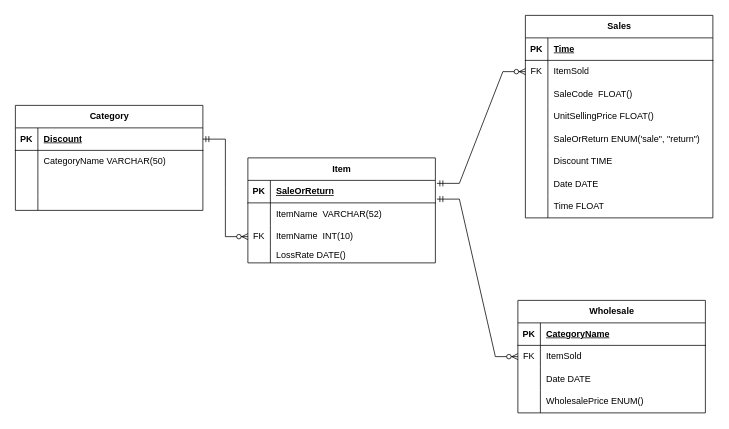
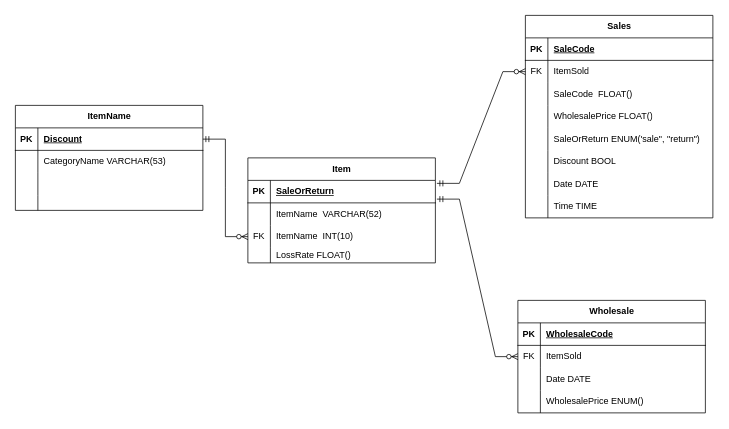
  <mxCell id="0" />
  <mxCell id="1" parent="0" />
  <mxCell id="2" value="Item" style="shape=table;startSize=30;container=1;collapsible=1;childLayout=tableLayout;fixedRows=1;rowLines=0;fontStyle=1;align=center;resizeLast=1;html=1;" parent="1" vertex="1"><mxGeometry x="330" y="210" width="250" height="140" as="geometry" /></mxCell>
  <mxCell id="3" value="" style="shape=tableRow;horizontal=0;startSize=0;swimlaneHead=0;swimlaneBody=0;fillColor=none;collapsible=0;dropTarget=0;points=[[0,0.5],[1,0.5]];portConstraint=eastwest;top=0;left=0;right=0;bottom=1;" parent="2" vertex="1"><mxGeometry y="30" width="250" height="30" as="geometry" /></mxCell>
  <mxCell id="4" value="PK" style="shape=partialRectangle;connectable=0;fillColor=none;top=0;left=0;bottom=0;right=0;fontStyle=1;overflow=hidden;whiteSpace=wrap;html=1;" parent="3" vertex="1"><mxGeometry width="30" height="30" as="geometry"><mxRectangle width="30" height="30" as="alternateBounds" /></mxGeometry></mxCell>
  <mxCell id="5" value="SaleOrReturn" style="shape=partialRectangle;connectable=0;fillColor=none;top=0;left=0;bottom=0;right=0;align=left;spacingLeft=6;fontStyle=5;overflow=hidden;whiteSpace=wrap;html=1;" parent="3" vertex="1"><mxGeometry x="30" width="220" height="30" as="geometry"><mxRectangle width="220" height="30" as="alternateBounds" /></mxGeometry></mxCell>
  <mxCell id="6" value="" style="shape=tableRow;horizontal=0;startSize=0;swimlaneHead=0;swimlaneBody=0;fillColor=none;collapsible=0;dropTarget=0;points=[[0,0.5],[1,0.5]];portConstraint=eastwest;top=0;left=0;right=0;bottom=0;" parent="2" vertex="1"><mxGeometry y="60" width="250" height="30" as="geometry" /></mxCell>
  <mxCell id="7" value="" style="shape=partialRectangle;connectable=0;fillColor=none;top=0;left=0;bottom=0;right=0;editable=1;overflow=hidden;whiteSpace=wrap;html=1;" parent="6" vertex="1"><mxGeometry width="30" height="30" as="geometry"><mxRectangle width="30" height="30" as="alternateBounds" /></mxGeometry></mxCell>
  <mxCell id="8" value="ItemName&amp;nbsp; VARCHAR(52)" style="shape=partialRectangle;connectable=0;fillColor=none;top=0;left=0;bottom=0;right=0;align=left;spacingLeft=6;overflow=hidden;whiteSpace=wrap;html=1;" parent="6" vertex="1"><mxGeometry x="30" width="220" height="30" as="geometry"><mxRectangle width="220" height="30" as="alternateBounds" /></mxGeometry></mxCell>
  <mxCell id="9" value="" style="shape=tableRow;horizontal=0;startSize=0;swimlaneHead=0;swimlaneBody=0;fillColor=none;collapsible=0;dropTarget=0;points=[[0,0.5],[1,0.5]];portConstraint=eastwest;top=0;left=0;right=0;bottom=0;" parent="2" vertex="1"><mxGeometry y="90" width="250" height="30" as="geometry" /></mxCell>
  <mxCell id="10" value="FK" style="shape=partialRectangle;connectable=0;fillColor=none;top=0;left=0;bottom=0;right=0;editable=1;overflow=hidden;whiteSpace=wrap;html=1;" parent="9" vertex="1"><mxGeometry width="30" height="30" as="geometry"><mxRectangle width="30" height="30" as="alternateBounds" /></mxGeometry></mxCell>
  <mxCell id="11" value="ItemName&amp;nbsp; INT(10)" style="shape=partialRectangle;connectable=0;fillColor=none;top=0;left=0;bottom=0;right=0;align=left;spacingLeft=6;overflow=hidden;whiteSpace=wrap;html=1;" parent="9" vertex="1"><mxGeometry x="30" width="220" height="30" as="geometry"><mxRectangle width="220" height="30" as="alternateBounds" /></mxGeometry></mxCell>
  <mxCell id="12" value="" style="shape=tableRow;horizontal=0;startSize=0;swimlaneHead=0;swimlaneBody=0;fillColor=none;collapsible=0;dropTarget=0;points=[[0,0.5],[1,0.5]];portConstraint=eastwest;top=0;left=0;right=0;bottom=0;" parent="2" vertex="1"><mxGeometry y="120" width="250" height="20" as="geometry" /></mxCell>
  <mxCell id="13" value="" style="shape=partialRectangle;connectable=0;fillColor=none;top=0;left=0;bottom=0;right=0;editable=1;overflow=hidden;whiteSpace=wrap;html=1;" parent="12" vertex="1"><mxGeometry width="30" height="20" as="geometry"><mxRectangle width="30" height="20" as="alternateBounds" /></mxGeometry></mxCell>
- <mxCell id="14" value="LossRate DATE()" style="shape=partialRectangle;connectable=0;fillColor=none;top=0;left=0;bottom=0;right=0;align=left;spacingLeft=6;overflow=hidden;whiteSpace=wrap;html=1;" parent="12" vertex="1"><mxGeometry x="30" width="220" height="20" as="geometry"><mxRectangle width="220" height="20" as="alternateBounds" /></mxGeometry></mxCell>
- <mxCell id="15" value="Category" style="shape=table;startSize=30;container=1;collapsible=1;childLayout=tableLayout;fixedRows=1;rowLines=0;fontStyle=1;align=center;resizeLast=1;html=1;" parent="1" vertex="1"><mxGeometry x="20" y="140" width="250" height="140" as="geometry" /></mxCell>
+ <mxCell id="14" value="LossRate FLOAT()" style="shape=partialRectangle;connectable=0;fillColor=none;top=0;left=0;bottom=0;right=0;align=left;spacingLeft=6;overflow=hidden;whiteSpace=wrap;html=1;" parent="12" vertex="1"><mxGeometry x="30" width="220" height="20" as="geometry"><mxRectangle width="220" height="20" as="alternateBounds" /></mxGeometry></mxCell>
+ <mxCell id="15" value="ItemName" style="shape=table;startSize=30;container=1;collapsible=1;childLayout=tableLayout;fixedRows=1;rowLines=0;fontStyle=1;align=center;resizeLast=1;html=1;" parent="1" vertex="1"><mxGeometry x="20" y="140" width="250" height="140" as="geometry" /></mxCell>
  <mxCell id="16" value="" style="shape=tableRow;horizontal=0;startSize=0;swimlaneHead=0;swimlaneBody=0;fillColor=none;collapsible=0;dropTarget=0;points=[[0,0.5],[1,0.5]];portConstraint=eastwest;top=0;left=0;right=0;bottom=1;" parent="15" vertex="1"><mxGeometry y="30" width="250" height="30" as="geometry" /></mxCell>
  <mxCell id="17" value="PK" style="shape=partialRectangle;connectable=0;fillColor=none;top=0;left=0;bottom=0;right=0;fontStyle=1;overflow=hidden;whiteSpace=wrap;html=1;" parent="16" vertex="1"><mxGeometry width="30" height="30" as="geometry"><mxRectangle width="30" height="30" as="alternateBounds" /></mxGeometry></mxCell>
  <mxCell id="18" value="Discount" style="shape=partialRectangle;connectable=0;fillColor=none;top=0;left=0;bottom=0;right=0;align=left;spacingLeft=6;fontStyle=5;overflow=hidden;whiteSpace=wrap;html=1;" parent="16" vertex="1"><mxGeometry x="30" width="220" height="30" as="geometry"><mxRectangle width="220" height="30" as="alternateBounds" /></mxGeometry></mxCell>
  <mxCell id="19" value="" style="shape=tableRow;horizontal=0;startSize=0;swimlaneHead=0;swimlaneBody=0;fillColor=none;collapsible=0;dropTarget=0;points=[[0,0.5],[1,0.5]];portConstraint=eastwest;top=0;left=0;right=0;bottom=0;" parent="15" vertex="1"><mxGeometry y="60" width="250" height="30" as="geometry" /></mxCell>
  <mxCell id="20" value="" style="shape=partialRectangle;connectable=0;fillColor=none;top=0;left=0;bottom=0;right=0;editable=1;overflow=hidden;whiteSpace=wrap;html=1;" parent="19" vertex="1"><mxGeometry width="30" height="30" as="geometry"><mxRectangle width="30" height="30" as="alternateBounds" /></mxGeometry></mxCell>
- <mxCell id="21" value="CategoryName VARCHAR(50)" style="shape=partialRectangle;connectable=0;fillColor=none;top=0;left=0;bottom=0;right=0;align=left;spacingLeft=6;overflow=hidden;whiteSpace=wrap;html=1;" parent="19" vertex="1"><mxGeometry x="30" width="220" height="30" as="geometry"><mxRectangle width="220" height="30" as="alternateBounds" /></mxGeometry></mxCell>
+ <mxCell id="21" value="CategoryName VARCHAR(53)" style="shape=partialRectangle;connectable=0;fillColor=none;top=0;left=0;bottom=0;right=0;align=left;spacingLeft=6;overflow=hidden;whiteSpace=wrap;html=1;" parent="19" vertex="1"><mxGeometry x="30" width="220" height="30" as="geometry"><mxRectangle width="220" height="30" as="alternateBounds" /></mxGeometry></mxCell>
  <mxCell id="22" value="" style="shape=tableRow;horizontal=0;startSize=0;swimlaneHead=0;swimlaneBody=0;fillColor=none;collapsible=0;dropTarget=0;points=[[0,0.5],[1,0.5]];portConstraint=eastwest;top=0;left=0;right=0;bottom=0;" parent="15" vertex="1"><mxGeometry y="90" width="250" height="30" as="geometry" /></mxCell>
  <mxCell id="23" value="" style="shape=partialRectangle;connectable=0;fillColor=none;top=0;left=0;bottom=0;right=0;editable=1;overflow=hidden;whiteSpace=wrap;html=1;" parent="22" vertex="1"><mxGeometry width="30" height="30" as="geometry"><mxRectangle width="30" height="30" as="alternateBounds" /></mxGeometry></mxCell>
  <mxCell id="24" value="" style="shape=partialRectangle;connectable=0;fillColor=none;top=0;left=0;bottom=0;right=0;align=left;spacingLeft=6;overflow=hidden;whiteSpace=wrap;html=1;" parent="22" vertex="1"><mxGeometry x="30" width="220" height="30" as="geometry"><mxRectangle width="220" height="30" as="alternateBounds" /></mxGeometry></mxCell>
  <mxCell id="25" value="" style="shape=tableRow;horizontal=0;startSize=0;swimlaneHead=0;swimlaneBody=0;fillColor=none;collapsible=0;dropTarget=0;points=[[0,0.5],[1,0.5]];portConstraint=eastwest;top=0;left=0;right=0;bottom=0;" parent="15" vertex="1"><mxGeometry y="120" width="250" height="20" as="geometry" /></mxCell>
  <mxCell id="26" value="" style="shape=partialRectangle;connectable=0;fillColor=none;top=0;left=0;bottom=0;right=0;editable=1;overflow=hidden;whiteSpace=wrap;html=1;" parent="25" vertex="1"><mxGeometry width="30" height="20" as="geometry"><mxRectangle width="30" height="20" as="alternateBounds" /></mxGeometry></mxCell>
  <mxCell id="27" value="" style="shape=partialRectangle;connectable=0;fillColor=none;top=0;left=0;bottom=0;right=0;align=left;spacingLeft=6;overflow=hidden;whiteSpace=wrap;html=1;" parent="25" vertex="1"><mxGeometry x="30" width="220" height="20" as="geometry"><mxRectangle width="220" height="20" as="alternateBounds" /></mxGeometry></mxCell>
  <mxCell id="28" value="Sales" style="shape=table;startSize=30;container=1;collapsible=1;childLayout=tableLayout;fixedRows=1;rowLines=0;fontStyle=1;align=center;resizeLast=1;html=1;" parent="1" vertex="1"><mxGeometry x="700" width="250" height="270" as="geometry" y="20" /></mxCell>
  <mxCell id="29" value="" style="shape=tableRow;horizontal=0;startSize=0;swimlaneHead=0;swimlaneBody=0;fillColor=none;collapsible=0;dropTarget=0;points=[[0,0.5],[1,0.5]];portConstraint=eastwest;top=0;left=0;right=0;bottom=1;" parent="28" vertex="1"><mxGeometry y="30" width="250" height="30" as="geometry" /></mxCell>
  <mxCell id="30" value="PK" style="shape=partialRectangle;connectable=0;fillColor=none;top=0;left=0;bottom=0;right=0;fontStyle=1;overflow=hidden;whiteSpace=wrap;html=1;" parent="29" vertex="1"><mxGeometry width="30" height="30" as="geometry"><mxRectangle width="30" height="30" as="alternateBounds" /></mxGeometry></mxCell>
- <mxCell id="31" value="Time" style="shape=partialRectangle;connectable=0;fillColor=none;top=0;left=0;bottom=0;right=0;align=left;spacingLeft=6;fontStyle=5;overflow=hidden;whiteSpace=wrap;html=1;" parent="29" vertex="1"><mxGeometry x="30" width="220" height="30" as="geometry"><mxRectangle width="220" height="30" as="alternateBounds" /></mxGeometry></mxCell>
+ <mxCell id="31" value="SaleCode" style="shape=partialRectangle;connectable=0;fillColor=none;top=0;left=0;bottom=0;right=0;align=left;spacingLeft=6;fontStyle=5;overflow=hidden;whiteSpace=wrap;html=1;" parent="29" vertex="1"><mxGeometry x="30" width="220" height="30" as="geometry"><mxRectangle width="220" height="30" as="alternateBounds" /></mxGeometry></mxCell>
  <mxCell id="32" value="" style="shape=tableRow;horizontal=0;startSize=0;swimlaneHead=0;swimlaneBody=0;fillColor=none;collapsible=0;dropTarget=0;points=[[0,0.5],[1,0.5]];portConstraint=eastwest;top=0;left=0;right=0;bottom=0;" parent="28" vertex="1"><mxGeometry y="60" width="250" height="30" as="geometry" /></mxCell>
  <mxCell id="33" value="FK" style="shape=partialRectangle;connectable=0;fillColor=none;top=0;left=0;bottom=0;right=0;editable=1;overflow=hidden;whiteSpace=wrap;html=1;" parent="32" vertex="1"><mxGeometry width="30" height="30" as="geometry"><mxRectangle width="30" height="30" as="alternateBounds" /></mxGeometry></mxCell>
  <mxCell id="34" value="ItemSold" style="shape=partialRectangle;connectable=0;fillColor=none;top=0;left=0;bottom=0;right=0;align=left;spacingLeft=6;overflow=hidden;whiteSpace=wrap;html=1;" parent="32" vertex="1"><mxGeometry x="30" width="220" height="30" as="geometry"><mxRectangle width="220" height="30" as="alternateBounds" /></mxGeometry></mxCell>
  <mxCell id="35" value="" style="shape=tableRow;horizontal=0;startSize=0;swimlaneHead=0;swimlaneBody=0;fillColor=none;collapsible=0;dropTarget=0;points=[[0,0.5],[1,0.5]];portConstraint=eastwest;top=0;left=0;right=0;bottom=0;" parent="28" vertex="1"><mxGeometry y="90" width="250" height="30" as="geometry" /></mxCell>
  <mxCell id="36" value="" style="shape=partialRectangle;connectable=0;fillColor=none;top=0;left=0;bottom=0;right=0;editable=1;overflow=hidden;whiteSpace=wrap;html=1;" parent="35" vertex="1"><mxGeometry width="30" height="30" as="geometry"><mxRectangle width="30" height="30" as="alternateBounds" /></mxGeometry></mxCell>
  <mxCell id="37" value="SaleCode&amp;nbsp; FLOAT()" style="shape=partialRectangle;connectable=0;fillColor=none;top=0;left=0;bottom=0;right=0;align=left;spacingLeft=6;overflow=hidden;whiteSpace=wrap;html=1;" parent="35" vertex="1"><mxGeometry x="30" width="220" height="30" as="geometry"><mxRectangle width="220" height="30" as="alternateBounds" /></mxGeometry></mxCell>
  <mxCell id="38" value="" style="shape=tableRow;horizontal=0;startSize=0;swimlaneHead=0;swimlaneBody=0;fillColor=none;collapsible=0;dropTarget=0;points=[[0,0.5],[1,0.5]];portConstraint=eastwest;top=0;left=0;right=0;bottom=0;" parent="28" vertex="1"><mxGeometry y="120" width="250" height="30" as="geometry" /></mxCell>
  <mxCell id="39" value="" style="shape=partialRectangle;connectable=0;fillColor=none;top=0;left=0;bottom=0;right=0;editable=1;overflow=hidden;whiteSpace=wrap;html=1;" parent="38" vertex="1"><mxGeometry width="30" height="30" as="geometry"><mxRectangle width="30" height="30" as="alternateBounds" /></mxGeometry></mxCell>
- <mxCell id="40" value="UnitSellingPrice FLOAT()" style="shape=partialRectangle;connectable=0;fillColor=none;top=0;left=0;bottom=0;right=0;align=left;spacingLeft=6;overflow=hidden;whiteSpace=wrap;html=1;" parent="38" vertex="1"><mxGeometry x="30" width="220" height="30" as="geometry"><mxRectangle width="220" height="30" as="alternateBounds" /></mxGeometry></mxCell>
+ <mxCell id="40" value="WholesalePrice FLOAT()" style="shape=partialRectangle;connectable=0;fillColor=none;top=0;left=0;bottom=0;right=0;align=left;spacingLeft=6;overflow=hidden;whiteSpace=wrap;html=1;" parent="38" vertex="1"><mxGeometry x="30" width="220" height="30" as="geometry"><mxRectangle width="220" height="30" as="alternateBounds" /></mxGeometry></mxCell>
  <mxCell id="41" value="" style="shape=tableRow;horizontal=0;startSize=0;swimlaneHead=0;swimlaneBody=0;fillColor=none;collapsible=0;dropTarget=0;points=[[0,0.5],[1,0.5]];portConstraint=eastwest;top=0;left=0;right=0;bottom=0;" parent="28" vertex="1"><mxGeometry y="150" width="250" height="30" as="geometry" /></mxCell>
  <mxCell id="42" value="" style="shape=partialRectangle;connectable=0;fillColor=none;top=0;left=0;bottom=0;right=0;editable=1;overflow=hidden;whiteSpace=wrap;html=1;" parent="41" vertex="1"><mxGeometry width="30" height="30" as="geometry"><mxRectangle width="30" height="30" as="alternateBounds" /></mxGeometry></mxCell>
  <mxCell id="43" value="SaleOrReturn ENUM('sale&quot;, &quot;return&quot;)" style="shape=partialRectangle;connectable=0;fillColor=none;top=0;left=0;bottom=0;right=0;align=left;spacingLeft=6;overflow=hidden;whiteSpace=wrap;html=1;" parent="41" vertex="1"><mxGeometry x="30" width="220" height="30" as="geometry"><mxRectangle width="220" height="30" as="alternateBounds" /></mxGeometry></mxCell>
  <mxCell id="44" value="" style="shape=tableRow;horizontal=0;startSize=0;swimlaneHead=0;swimlaneBody=0;fillColor=none;collapsible=0;dropTarget=0;points=[[0,0.5],[1,0.5]];portConstraint=eastwest;top=0;left=0;right=0;bottom=0;" parent="28" vertex="1"><mxGeometry y="180" width="250" height="30" as="geometry" /></mxCell>
  <mxCell id="45" value="" style="shape=partialRectangle;connectable=0;fillColor=none;top=0;left=0;bottom=0;right=0;editable=1;overflow=hidden;whiteSpace=wrap;html=1;" parent="44" vertex="1"><mxGeometry width="30" height="30" as="geometry"><mxRectangle width="30" height="30" as="alternateBounds" /></mxGeometry></mxCell>
- <mxCell id="46" value="Discount TIME" style="shape=partialRectangle;connectable=0;fillColor=none;top=0;left=0;bottom=0;right=0;align=left;spacingLeft=6;overflow=hidden;whiteSpace=wrap;html=1;" parent="44" vertex="1"><mxGeometry x="30" width="220" height="30" as="geometry"><mxRectangle width="220" height="30" as="alternateBounds" /></mxGeometry></mxCell>
+ <mxCell id="46" value="Discount BOOL" style="shape=partialRectangle;connectable=0;fillColor=none;top=0;left=0;bottom=0;right=0;align=left;spacingLeft=6;overflow=hidden;whiteSpace=wrap;html=1;" parent="44" vertex="1"><mxGeometry x="30" width="220" height="30" as="geometry"><mxRectangle width="220" height="30" as="alternateBounds" /></mxGeometry></mxCell>
  <mxCell id="47" value="" style="shape=tableRow;horizontal=0;startSize=0;swimlaneHead=0;swimlaneBody=0;fillColor=none;collapsible=0;dropTarget=0;points=[[0,0.5],[1,0.5]];portConstraint=eastwest;top=0;left=0;right=0;bottom=0;" parent="28" vertex="1"><mxGeometry y="210" width="250" height="30" as="geometry" /></mxCell>
  <mxCell id="48" value="" style="shape=partialRectangle;connectable=0;fillColor=none;top=0;left=0;bottom=0;right=0;editable=1;overflow=hidden;whiteSpace=wrap;html=1;" parent="47" vertex="1"><mxGeometry width="30" height="30" as="geometry"><mxRectangle width="30" height="30" as="alternateBounds" /></mxGeometry></mxCell>
  <mxCell id="49" value="Date DATE" style="shape=partialRectangle;connectable=0;fillColor=none;top=0;left=0;bottom=0;right=0;align=left;spacingLeft=6;overflow=hidden;whiteSpace=wrap;html=1;" parent="47" vertex="1"><mxGeometry x="30" width="220" height="30" as="geometry"><mxRectangle width="220" height="30" as="alternateBounds" /></mxGeometry></mxCell>
  <mxCell id="50" value="" style="shape=tableRow;horizontal=0;startSize=0;swimlaneHead=0;swimlaneBody=0;fillColor=none;collapsible=0;dropTarget=0;points=[[0,0.5],[1,0.5]];portConstraint=eastwest;top=0;left=0;right=0;bottom=0;" parent="28" vertex="1"><mxGeometry y="240" width="250" height="30" as="geometry" /></mxCell>
  <mxCell id="51" value="" style="shape=partialRectangle;connectable=0;fillColor=none;top=0;left=0;bottom=0;right=0;editable=1;overflow=hidden;whiteSpace=wrap;html=1;" parent="50" vertex="1"><mxGeometry width="30" height="30" as="geometry"><mxRectangle width="30" height="30" as="alternateBounds" /></mxGeometry></mxCell>
- <mxCell id="52" value="Time FLOAT" style="shape=partialRectangle;connectable=0;fillColor=none;top=0;left=0;bottom=0;right=0;align=left;spacingLeft=6;overflow=hidden;whiteSpace=wrap;html=1;" parent="50" vertex="1"><mxGeometry x="30" width="220" height="30" as="geometry"><mxRectangle width="220" height="30" as="alternateBounds" /></mxGeometry></mxCell>
+ <mxCell id="52" value="Time TIME" style="shape=partialRectangle;connectable=0;fillColor=none;top=0;left=0;bottom=0;right=0;align=left;spacingLeft=6;overflow=hidden;whiteSpace=wrap;html=1;" parent="50" vertex="1"><mxGeometry x="30" width="220" height="30" as="geometry"><mxRectangle width="220" height="30" as="alternateBounds" /></mxGeometry></mxCell>
  <mxCell id="53" value="Wholesale" style="shape=table;startSize=30;container=1;collapsible=1;childLayout=tableLayout;fixedRows=1;rowLines=0;fontStyle=1;align=center;resizeLast=1;html=1;" parent="1" vertex="1"><mxGeometry x="690" y="400" width="250" height="150" as="geometry" /></mxCell>
  <mxCell id="54" value="" style="shape=tableRow;horizontal=0;startSize=0;swimlaneHead=0;swimlaneBody=0;fillColor=none;collapsible=0;dropTarget=0;points=[[0,0.5],[1,0.5]];portConstraint=eastwest;top=0;left=0;right=0;bottom=1;" parent="53" vertex="1"><mxGeometry y="30" width="250" height="30" as="geometry" /></mxCell>
  <mxCell id="55" value="PK" style="shape=partialRectangle;connectable=0;fillColor=none;top=0;left=0;bottom=0;right=0;fontStyle=1;overflow=hidden;whiteSpace=wrap;html=1;" parent="54" vertex="1"><mxGeometry width="30" height="30" as="geometry"><mxRectangle width="30" height="30" as="alternateBounds" /></mxGeometry></mxCell>
- <mxCell id="56" value="CategoryName" style="shape=partialRectangle;connectable=0;fillColor=none;top=0;left=0;bottom=0;right=0;align=left;spacingLeft=6;fontStyle=5;overflow=hidden;whiteSpace=wrap;html=1;" parent="54" vertex="1"><mxGeometry x="30" width="220" height="30" as="geometry"><mxRectangle width="220" height="30" as="alternateBounds" /></mxGeometry></mxCell>
+ <mxCell id="56" value="WholesaleCode" style="shape=partialRectangle;connectable=0;fillColor=none;top=0;left=0;bottom=0;right=0;align=left;spacingLeft=6;fontStyle=5;overflow=hidden;whiteSpace=wrap;html=1;" parent="54" vertex="1"><mxGeometry x="30" width="220" height="30" as="geometry"><mxRectangle width="220" height="30" as="alternateBounds" /></mxGeometry></mxCell>
  <mxCell id="57" value="" style="shape=tableRow;horizontal=0;startSize=0;swimlaneHead=0;swimlaneBody=0;fillColor=none;collapsible=0;dropTarget=0;points=[[0,0.5],[1,0.5]];portConstraint=eastwest;top=0;left=0;right=0;bottom=0;" parent="53" vertex="1"><mxGeometry y="60" width="250" height="30" as="geometry" /></mxCell>
  <mxCell id="58" value="FK" style="shape=partialRectangle;connectable=0;fillColor=none;top=0;left=0;bottom=0;right=0;editable=1;overflow=hidden;whiteSpace=wrap;html=1;" parent="57" vertex="1"><mxGeometry width="30" height="30" as="geometry"><mxRectangle width="30" height="30" as="alternateBounds" /></mxGeometry></mxCell>
  <mxCell id="59" value="ItemSold" style="shape=partialRectangle;connectable=0;fillColor=none;top=0;left=0;bottom=0;right=0;align=left;spacingLeft=6;overflow=hidden;whiteSpace=wrap;html=1;" parent="57" vertex="1"><mxGeometry x="30" width="220" height="30" as="geometry"><mxRectangle width="220" height="30" as="alternateBounds" /></mxGeometry></mxCell>
  <mxCell id="60" value="" style="shape=tableRow;horizontal=0;startSize=0;swimlaneHead=0;swimlaneBody=0;fillColor=none;collapsible=0;dropTarget=0;points=[[0,0.5],[1,0.5]];portConstraint=eastwest;top=0;left=0;right=0;bottom=0;" parent="53" vertex="1"><mxGeometry y="90" width="250" height="30" as="geometry" /></mxCell>
  <mxCell id="61" value="" style="shape=partialRectangle;connectable=0;fillColor=none;top=0;left=0;bottom=0;right=0;editable=1;overflow=hidden;whiteSpace=wrap;html=1;" parent="60" vertex="1"><mxGeometry width="30" height="30" as="geometry"><mxRectangle width="30" height="30" as="alternateBounds" /></mxGeometry></mxCell>
  <mxCell id="62" value="Date DATE" style="shape=partialRectangle;connectable=0;fillColor=none;top=0;left=0;bottom=0;right=0;align=left;spacingLeft=6;overflow=hidden;whiteSpace=wrap;html=1;" parent="60" vertex="1"><mxGeometry x="30" width="220" height="30" as="geometry"><mxRectangle width="220" height="30" as="alternateBounds" /></mxGeometry></mxCell>
  <mxCell id="63" value="" style="shape=tableRow;horizontal=0;startSize=0;swimlaneHead=0;swimlaneBody=0;fillColor=none;collapsible=0;dropTarget=0;points=[[0,0.5],[1,0.5]];portConstraint=eastwest;top=0;left=0;right=0;bottom=0;" parent="53" vertex="1"><mxGeometry y="120" width="250" height="30" as="geometry" /></mxCell>
  <mxCell id="64" value="" style="shape=partialRectangle;connectable=0;fillColor=none;top=0;left=0;bottom=0;right=0;editable=1;overflow=hidden;whiteSpace=wrap;html=1;" parent="63" vertex="1"><mxGeometry width="30" height="30" as="geometry"><mxRectangle width="30" height="30" as="alternateBounds" /></mxGeometry></mxCell>
  <mxCell id="65" value="WholesalePrice ENUM()" style="shape=partialRectangle;connectable=0;fillColor=none;top=0;left=0;bottom=0;right=0;align=left;spacingLeft=6;overflow=hidden;whiteSpace=wrap;html=1;" parent="63" vertex="1"><mxGeometry x="30" width="220" height="30" as="geometry"><mxRectangle width="220" height="30" as="alternateBounds" /></mxGeometry></mxCell>
  <mxCell id="66" value="" style="edgeStyle=entityRelationEdgeStyle;fontSize=12;html=1;endArrow=ERzeroToMany;endFill=1;rounded=0;exitX=1;exitY=0.5;exitDx=0;exitDy=0;entryX=0;entryY=0.5;entryDx=0;entryDy=0;startArrow=ERmandOne;startFill=0;" edge="1" parent="1" source="16" target="9"><mxGeometry width="100" height="100" relative="1" as="geometry"><mxPoint x="340" y="460" as="sourcePoint" /><mxPoint x="440" y="360" as="targetPoint" /></mxGeometry></mxCell>
  <mxCell id="67" value="" style="edgeStyle=entityRelationEdgeStyle;fontSize=12;html=1;endArrow=ERzeroToMany;startArrow=ERmandOne;rounded=0;startFill=0;exitX=1.008;exitY=0.133;exitDx=0;exitDy=0;exitPerimeter=0;" edge="1" parent="1" source="3" target="32"><mxGeometry width="100" height="100" relative="1" as="geometry"><mxPoint x="630" y="317.5" as="sourcePoint" /><mxPoint x="520" y="632.5" as="targetPoint" /></mxGeometry></mxCell>
  <mxCell id="68" value="" style="edgeStyle=entityRelationEdgeStyle;fontSize=12;html=1;endArrow=ERzeroToMany;startArrow=ERmandOne;rounded=0;startFill=0;exitX=1.008;exitY=0.833;exitDx=0;exitDy=0;exitPerimeter=0;entryX=0;entryY=0.5;entryDx=0;entryDy=0;" edge="1" parent="1" source="3" target="57"><mxGeometry width="100" height="100" relative="1" as="geometry"><mxPoint x="580" y="270" as="sourcePoint" /><mxPoint x="410" y="495" as="targetPoint" /></mxGeometry></mxCell>
